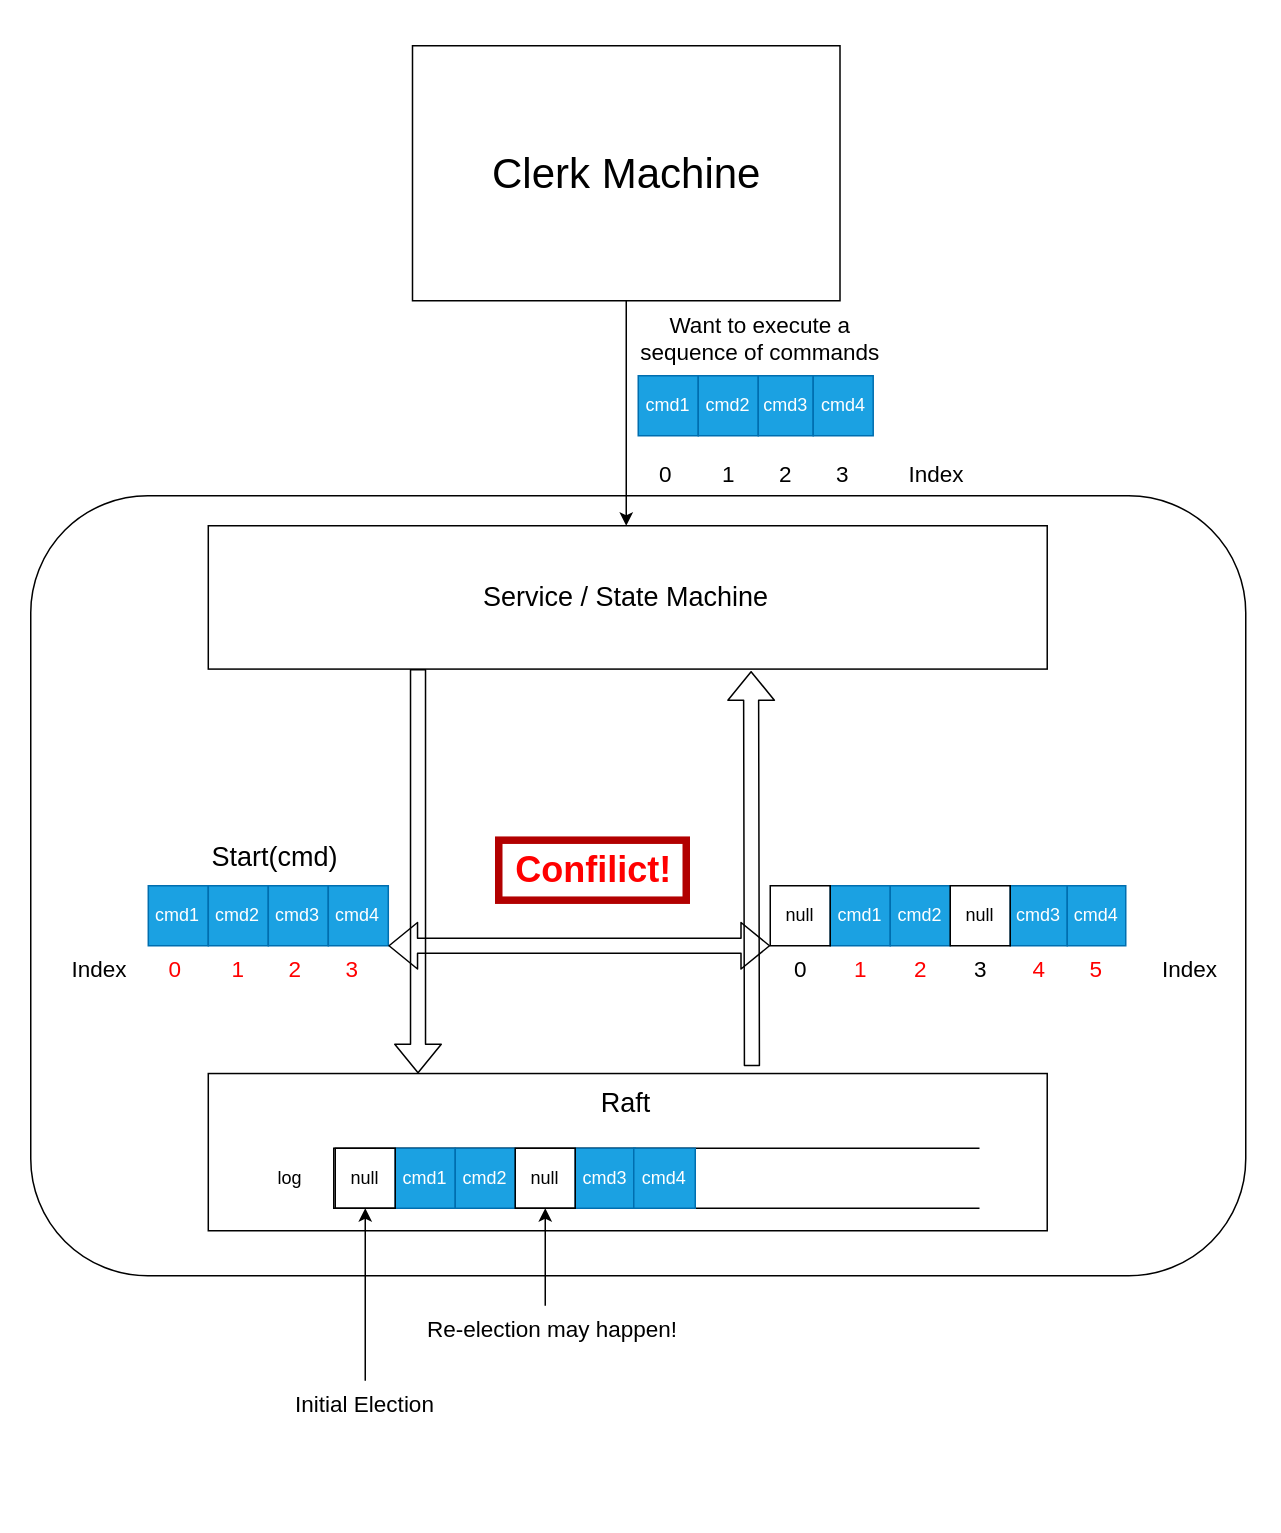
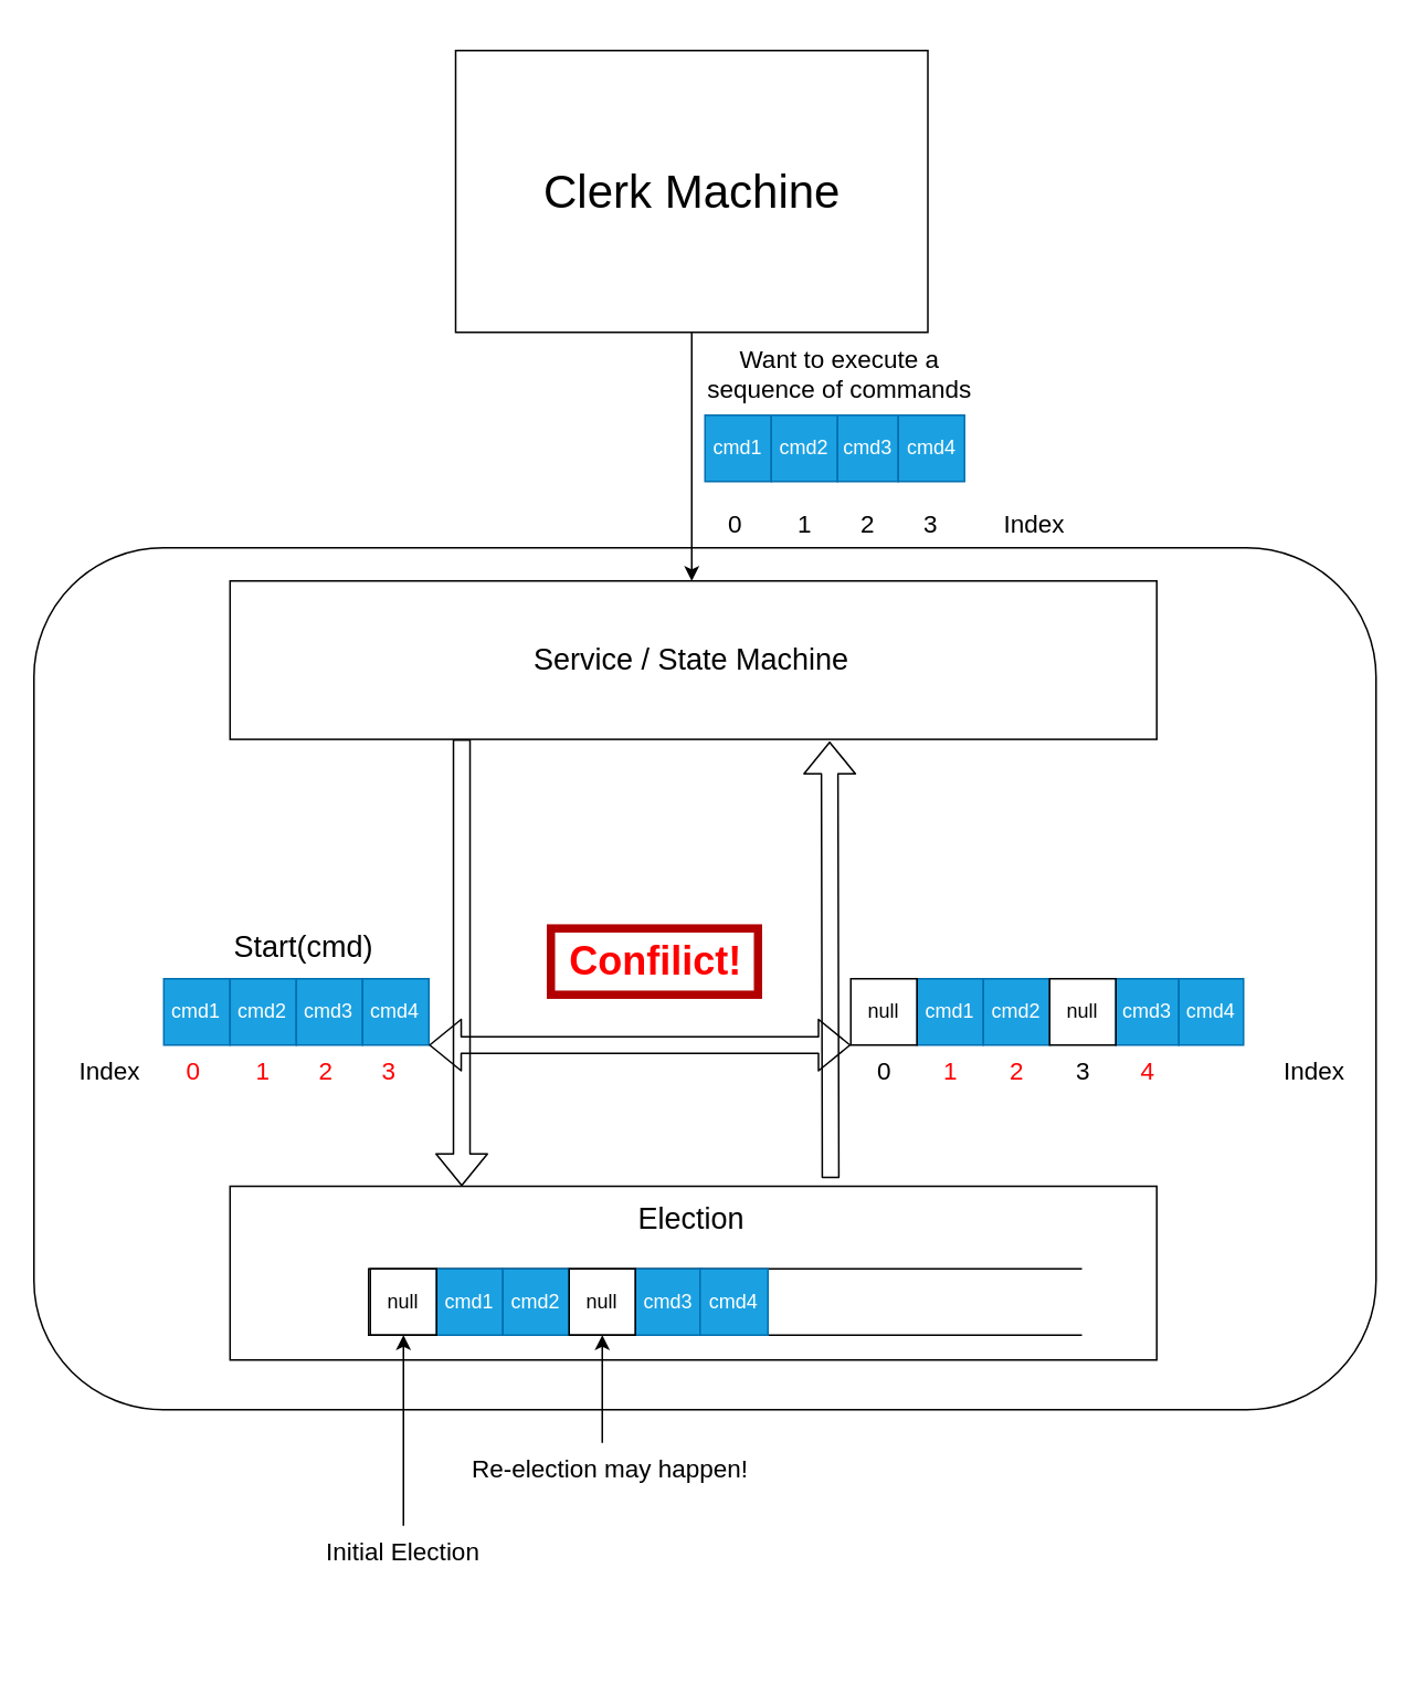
  <mxCell id="0" />
  <mxCell id="1" parent="0" />
  <mxCell id="2" value="" style="group;fontSize=16;" parent="1" vertex="1" connectable="0"><mxGeometry x="22" y="20" width="810" height="785" as="geometry" /></mxCell>
  <mxCell id="3" value="" style="rounded=1;whiteSpace=wrap;html=1;fontSize=18;fillColor=none;" parent="2" vertex="1"><mxGeometry x="-2" y="310" width="810" height="520" as="geometry" /></mxCell>
  <mxCell id="4" value="" style="rounded=0;whiteSpace=wrap;html=1;fontSize=18;fillColor=none;" parent="2" vertex="1"><mxGeometry x="116.36" y="330" width="559.29" height="95.56" as="geometry" /></mxCell>
  <mxCell id="5" value="" style="rounded=0;whiteSpace=wrap;html=1;fontSize=18;fillColor=none;" parent="2" vertex="1"><mxGeometry x="116.36" y="695.19" width="559.29" height="104.81" as="geometry" /></mxCell>
  <mxCell id="6" value="" style="shape=flexArrow;endArrow=classic;html=1;fontSize=18;exitX=0.25;exitY=1;exitDx=0;exitDy=0;entryX=0.25;entryY=0;entryDx=0;entryDy=0;" parent="2" source="4" target="5" edge="1"><mxGeometry width="50" height="50" relative="1" as="geometry"><mxPoint x="357.429" y="1041.852" as="sourcePoint" /><mxPoint x="453.857" y="1195.926" as="targetPoint" /><Array as="points" /></mxGeometry></mxCell>
  <mxCell id="7" value="Start(cmd)" style="text;html=1;strokeColor=none;fillColor=none;align=center;verticalAlign=middle;whiteSpace=wrap;rounded=0;fontSize=18;" parent="2" vertex="1"><mxGeometry x="74.217" y="521.852" width="173.571" height="57.778" as="geometry" /></mxCell>
  <mxCell id="8" value="cmd1" style="rounded=0;whiteSpace=wrap;html=1;fontSize=12;fillColor=#1ba1e2;fontColor=#ffffff;strokeColor=#006EAF;" parent="2" vertex="1"><mxGeometry x="76.36" y="570" width="40" height="40" as="geometry" /></mxCell>
  <mxCell id="9" value="cmd2" style="rounded=0;whiteSpace=wrap;html=1;fontSize=12;fillColor=#1ba1e2;fontColor=#ffffff;strokeColor=#006EAF;" parent="2" vertex="1"><mxGeometry x="116.36" y="570" width="40" height="40" as="geometry" /></mxCell>
  <mxCell id="10" value="cmd3" style="rounded=0;whiteSpace=wrap;html=1;fontSize=12;fillColor=#1ba1e2;fontColor=#ffffff;strokeColor=#006EAF;" parent="2" vertex="1"><mxGeometry x="156.36" y="570" width="40" height="40" as="geometry" /></mxCell>
  <mxCell id="11" value="cmd4" style="rounded=0;whiteSpace=wrap;html=1;fontSize=12;fillColor=#1ba1e2;fontColor=#ffffff;strokeColor=#006EAF;" parent="2" vertex="1"><mxGeometry x="196.36" y="570" width="40" height="40" as="geometry" /></mxCell>
  <mxCell id="12" value="&lt;span style=&quot;font-size: 18px&quot;&gt;Service / State Machine&lt;/span&gt;" style="text;html=1;strokeColor=none;fillColor=none;align=center;verticalAlign=middle;whiteSpace=wrap;rounded=0;fontSize=12;" parent="2" vertex="1"><mxGeometry x="280" y="362.78" width="230" height="30" as="geometry" /></mxCell>
- <mxCell id="13" value="&lt;span style=&quot;font-size: 18px&quot;&gt;Raft&lt;/span&gt;" style="text;html=1;strokeColor=none;fillColor=none;align=center;verticalAlign=middle;whiteSpace=wrap;rounded=0;fontSize=12;" parent="2" vertex="1"><mxGeometry x="280" y="700" width="230" height="30" as="geometry" /></mxCell>
+ <mxCell id="13" value="&lt;span style=&quot;font-size: 18px&quot;&gt;Election&lt;/span&gt;" style="text;html=1;strokeColor=none;fillColor=none;align=center;verticalAlign=middle;whiteSpace=wrap;rounded=0;fontSize=12;" parent="2" vertex="1"><mxGeometry x="280" y="700" width="230" height="30" as="geometry" /></mxCell>
  <mxCell id="14" value="" style="shape=partialRectangle;whiteSpace=wrap;html=1;bottom=1;right=1;left=1;top=0;fillColor=none;routingCenterX=-0.5;fontSize=12;rotation=90;" parent="2" vertex="1"><mxGeometry x="395" y="550" width="40" height="430" as="geometry" /></mxCell>
- <mxCell id="15" value="log" style="text;html=1;strokeColor=none;fillColor=none;align=center;verticalAlign=middle;whiteSpace=wrap;rounded=0;fontSize=12;" parent="2" vertex="1"><mxGeometry x="141" y="750" width="60" height="30" as="geometry" /></mxCell>
  <mxCell id="16" value="cmd1" style="rounded=0;whiteSpace=wrap;html=1;fontSize=12;fillColor=#1ba1e2;fontColor=#ffffff;strokeColor=#006EAF;" parent="2" vertex="1"><mxGeometry x="241" y="745" width="40" height="40" as="geometry" /></mxCell>
  <mxCell id="17" value="cmd2" style="rounded=0;whiteSpace=wrap;html=1;fontSize=12;fillColor=#1ba1e2;fontColor=#ffffff;strokeColor=#006EAF;" parent="2" vertex="1"><mxGeometry x="281" y="745" width="40" height="40" as="geometry" /></mxCell>
  <mxCell id="18" value="cmd3" style="rounded=0;whiteSpace=wrap;html=1;fontSize=12;fillColor=#1ba1e2;fontColor=#ffffff;strokeColor=#006EAF;" parent="2" vertex="1"><mxGeometry x="361" y="745" width="40" height="40" as="geometry" /></mxCell>
  <mxCell id="19" value="cmd4" style="rounded=0;whiteSpace=wrap;html=1;fontSize=12;fillColor=#1ba1e2;fontColor=#ffffff;strokeColor=#006EAF;" parent="2" vertex="1"><mxGeometry x="400" y="745" width="41" height="40" as="geometry" /></mxCell>
  <mxCell id="20" value="null" style="rounded=0;whiteSpace=wrap;html=1;fontSize=12;fillColor=none;" parent="2" vertex="1"><mxGeometry x="201" y="745" width="40" height="40" as="geometry" /></mxCell>
  <mxCell id="21" value="" style="shape=flexArrow;endArrow=classic;html=1;fontSize=12;entryX=0.647;entryY=1.013;entryDx=0;entryDy=0;exitX=0.648;exitY=-0.046;exitDx=0;exitDy=0;entryPerimeter=0;exitPerimeter=0;" parent="2" source="5" target="4" edge="1"><mxGeometry width="50" height="50" relative="1" as="geometry"><mxPoint x="381" y="730" as="sourcePoint" /><mxPoint x="431" y="680" as="targetPoint" /><Array as="points" /></mxGeometry></mxCell>
  <mxCell id="22" value="Clerk Machine" style="whiteSpace=wrap;html=1;fontSize=28;fillColor=none;rounded=0;" parent="2" vertex="1"><mxGeometry x="252.5" y="10" width="285" height="170" as="geometry" /></mxCell>
  <mxCell id="23" value="" style="endArrow=classic;html=1;fontSize=28;exitX=0.5;exitY=1;exitDx=0;exitDy=0;" parent="2" source="22" edge="1"><mxGeometry width="50" height="50" relative="1" as="geometry"><mxPoint x="383" y="420" as="sourcePoint" /><mxPoint x="395" y="330" as="targetPoint" /></mxGeometry></mxCell>
  <mxCell id="24" value="cmd1" style="rounded=0;whiteSpace=wrap;html=1;fontSize=12;fillColor=#1ba1e2;fontColor=#ffffff;strokeColor=#006EAF;" parent="2" vertex="1"><mxGeometry x="403" y="230" width="40" height="40" as="geometry" /></mxCell>
  <mxCell id="25" value="cmd2" style="rounded=0;whiteSpace=wrap;html=1;fontSize=12;fillColor=#1ba1e2;fontColor=#ffffff;strokeColor=#006EAF;" parent="2" vertex="1"><mxGeometry x="443" y="230" width="40" height="40" as="geometry" /></mxCell>
  <mxCell id="26" value="cmd3" style="rounded=0;whiteSpace=wrap;html=1;fontSize=12;fillColor=#1ba1e2;fontColor=#ffffff;strokeColor=#006EAF;" parent="2" vertex="1"><mxGeometry x="483" y="230" width="36.64" height="40" as="geometry" /></mxCell>
  <mxCell id="27" value="cmd4" style="rounded=0;whiteSpace=wrap;html=1;fontSize=12;fillColor=#1ba1e2;fontColor=#ffffff;strokeColor=#006EAF;" parent="2" vertex="1"><mxGeometry x="519.64" y="230" width="40" height="40" as="geometry" /></mxCell>
  <mxCell id="28" value="Want to execute a sequence of commands" style="text;html=1;strokeColor=none;fillColor=none;align=center;verticalAlign=middle;whiteSpace=wrap;rounded=0;fontSize=15;" parent="2" vertex="1"><mxGeometry x="401" y="190" width="167" height="30" as="geometry" /></mxCell>
  <mxCell id="29" value="cmd1" style="rounded=0;whiteSpace=wrap;html=1;fontSize=12;fillColor=#1ba1e2;fontColor=#ffffff;strokeColor=#006EAF;" parent="2" vertex="1"><mxGeometry x="531" y="570" width="40" height="40" as="geometry" /></mxCell>
  <mxCell id="30" value="cmd2" style="rounded=0;whiteSpace=wrap;html=1;fontSize=12;fillColor=#1ba1e2;fontColor=#ffffff;strokeColor=#006EAF;" parent="2" vertex="1"><mxGeometry x="571" y="570" width="40" height="40" as="geometry" /></mxCell>
  <mxCell id="31" value="cmd3" style="rounded=0;whiteSpace=wrap;html=1;fontSize=12;fillColor=#1ba1e2;fontColor=#ffffff;strokeColor=#006EAF;" parent="2" vertex="1"><mxGeometry x="651" y="570" width="38" height="40" as="geometry" /></mxCell>
  <mxCell id="32" value="cmd4" style="rounded=0;whiteSpace=wrap;html=1;fontSize=12;fillColor=#1ba1e2;fontColor=#ffffff;strokeColor=#006EAF;" parent="2" vertex="1"><mxGeometry x="689" y="570" width="39" height="40" as="geometry" /></mxCell>
  <mxCell id="33" value="null" style="rounded=0;whiteSpace=wrap;html=1;fontSize=12;fillColor=none;" parent="2" vertex="1"><mxGeometry x="491" y="570" width="40" height="40" as="geometry" /></mxCell>
  <mxCell id="34" value="Index" style="text;html=1;strokeColor=none;fillColor=none;align=center;verticalAlign=middle;whiteSpace=wrap;rounded=0;fontSize=15;" parent="2" vertex="1"><mxGeometry x="572" y="280" width="60" height="30" as="geometry" /></mxCell>
  <mxCell id="35" value="0" style="text;html=1;strokeColor=none;fillColor=none;align=center;verticalAlign=middle;whiteSpace=wrap;rounded=0;fontSize=15;" parent="2" vertex="1"><mxGeometry x="408" y="280" width="27" height="30" as="geometry" /></mxCell>
  <mxCell id="36" value="1" style="text;html=1;strokeColor=none;fillColor=none;align=center;verticalAlign=middle;whiteSpace=wrap;rounded=0;fontSize=15;" parent="2" vertex="1"><mxGeometry x="449.5" y="280" width="27" height="30" as="geometry" /></mxCell>
  <mxCell id="37" value="2" style="text;html=1;strokeColor=none;fillColor=none;align=center;verticalAlign=middle;whiteSpace=wrap;rounded=0;fontSize=15;" parent="2" vertex="1"><mxGeometry x="487.82" y="280" width="27" height="30" as="geometry" /></mxCell>
  <mxCell id="38" value="3" style="text;html=1;strokeColor=none;fillColor=none;align=center;verticalAlign=middle;whiteSpace=wrap;rounded=0;fontSize=15;" parent="2" vertex="1"><mxGeometry x="526.14" y="280" width="27" height="30" as="geometry" /></mxCell>
  <mxCell id="39" value="Index" style="text;html=1;strokeColor=none;fillColor=none;align=center;verticalAlign=middle;whiteSpace=wrap;rounded=0;fontSize=15;" parent="2" vertex="1"><mxGeometry x="14.22" y="610" width="60" height="30" as="geometry" /></mxCell>
  <mxCell id="40" value="0" style="text;html=1;strokeColor=none;fillColor=none;align=center;verticalAlign=middle;whiteSpace=wrap;rounded=0;fontSize=15;fontColor=#FF0000;" parent="2" vertex="1"><mxGeometry x="81" y="610" width="27" height="30" as="geometry" /></mxCell>
  <mxCell id="41" value="1" style="text;html=1;strokeColor=none;fillColor=none;align=center;verticalAlign=middle;whiteSpace=wrap;rounded=0;fontSize=15;fontColor=#FF0000;" parent="2" vertex="1"><mxGeometry x="122.5" y="610" width="27" height="30" as="geometry" /></mxCell>
  <mxCell id="42" value="2" style="text;html=1;strokeColor=none;fillColor=none;align=center;verticalAlign=middle;whiteSpace=wrap;rounded=0;fontSize=15;fontColor=#FF0000;" parent="2" vertex="1"><mxGeometry x="160.82" y="610" width="27" height="30" as="geometry" /></mxCell>
  <mxCell id="43" value="3" style="text;html=1;strokeColor=none;fillColor=none;align=center;verticalAlign=middle;whiteSpace=wrap;rounded=0;fontSize=15;fontColor=#FF0000;" parent="2" vertex="1"><mxGeometry x="199.14" y="610" width="27" height="30" as="geometry" /></mxCell>
  <mxCell id="44" value="Index" style="text;html=1;strokeColor=none;fillColor=none;align=center;verticalAlign=middle;whiteSpace=wrap;rounded=0;fontSize=15;" parent="2" vertex="1"><mxGeometry x="741" y="610" width="60" height="30" as="geometry" /></mxCell>
  <mxCell id="45" value="0" style="text;html=1;strokeColor=none;fillColor=none;align=center;verticalAlign=middle;whiteSpace=wrap;rounded=0;fontSize=15;" parent="2" vertex="1"><mxGeometry x="497.5" y="610" width="27" height="30" as="geometry" /></mxCell>
  <mxCell id="46" value="1" style="text;html=1;strokeColor=none;fillColor=none;align=center;verticalAlign=middle;whiteSpace=wrap;rounded=0;fontSize=15;fontColor=#FF0000;" parent="2" vertex="1"><mxGeometry x="537.5" y="610" width="27" height="30" as="geometry" /></mxCell>
  <mxCell id="47" value="2" style="text;html=1;strokeColor=none;fillColor=none;align=center;verticalAlign=middle;whiteSpace=wrap;rounded=0;fontSize=15;fontColor=#FF0000;" parent="2" vertex="1"><mxGeometry x="577.5" y="610" width="27" height="30" as="geometry" /></mxCell>
  <mxCell id="48" value="4" style="text;html=1;strokeColor=none;fillColor=none;align=center;verticalAlign=middle;whiteSpace=wrap;rounded=0;fontSize=15;fontColor=#FF0000;" parent="2" vertex="1"><mxGeometry x="656.5" y="610" width="27" height="30" as="geometry" /></mxCell>
  <mxCell id="49" value="Confilict!" style="text;strokeColor=#B20000;fillColor=none;html=1;fontSize=24;fontStyle=1;verticalAlign=middle;align=center;fontColor=#FF0000;strokeWidth=5;" parent="2" vertex="1"><mxGeometry x="310" y="539.63" width="125" height="40" as="geometry" /></mxCell>
  <mxCell id="50" value="null" style="rounded=0;whiteSpace=wrap;html=1;fontSize=12;fillColor=none;" parent="2" vertex="1"><mxGeometry x="321" y="745" width="40" height="40" as="geometry" /></mxCell>
  <mxCell id="51" value="null" style="rounded=0;whiteSpace=wrap;html=1;fontSize=12;fillColor=none;" parent="2" vertex="1"><mxGeometry x="611" y="570" width="40" height="40" as="geometry" /></mxCell>
- <mxCell id="52" value="5" style="text;html=1;strokeColor=none;fillColor=none;align=center;verticalAlign=middle;whiteSpace=wrap;rounded=0;fontSize=15;fontColor=#FF0000;" parent="2" vertex="1"><mxGeometry x="695" y="610" width="27" height="30" as="geometry" /></mxCell>
  <mxCell id="53" value="3" style="text;html=1;strokeColor=none;fillColor=none;align=center;verticalAlign=middle;whiteSpace=wrap;rounded=0;fontSize=15;" parent="2" vertex="1"><mxGeometry x="617.5" y="610" width="27" height="30" as="geometry" /></mxCell>
  <mxCell id="54" value="" style="shape=flexArrow;endArrow=classic;startArrow=classic;html=1;fontSize=15;fontColor=#FF0000;entryX=0;entryY=1;entryDx=0;entryDy=0;exitX=1;exitY=1;exitDx=0;exitDy=0;" parent="2" source="11" target="33" edge="1"><mxGeometry width="100" height="100" relative="1" as="geometry"><mxPoint x="371" y="500" as="sourcePoint" /><mxPoint x="471" y="400" as="targetPoint" /></mxGeometry></mxCell>
  <mxCell id="55" value="" style="endArrow=classic;html=1;fontSize=15;fontColor=#FF0000;entryX=0.5;entryY=1;entryDx=0;entryDy=0;" parent="1" target="50" edge="1"><mxGeometry width="50" height="50" relative="1" as="geometry"><mxPoint x="363" y="870" as="sourcePoint" /><mxPoint x="463" y="440" as="targetPoint" /></mxGeometry></mxCell>
  <mxCell id="56" value="&lt;font&gt;Re-election may happen!&lt;/font&gt;" style="text;html=1;strokeColor=none;fillColor=none;align=center;verticalAlign=middle;whiteSpace=wrap;rounded=0;fontSize=15;fontColor=#000000;" parent="1" vertex="1"><mxGeometry x="273" y="870" width="190" height="30" as="geometry" /></mxCell>
  <mxCell id="57" value="" style="endArrow=classic;html=1;fontSize=15;fontColor=#FF0000;entryX=0.5;entryY=1;entryDx=0;entryDy=0;" parent="1" source="58" target="20" edge="1"><mxGeometry width="50" height="50" relative="1" as="geometry"><mxPoint x="253" y="935" as="sourcePoint" /><mxPoint x="253" y="870" as="targetPoint" /></mxGeometry></mxCell>
  <mxCell id="58" value="&lt;font&gt;Initial Election&lt;/font&gt;" style="text;html=1;strokeColor=none;fillColor=none;align=center;verticalAlign=middle;whiteSpace=wrap;rounded=0;fontSize=15;fontColor=#000000;" parent="1" vertex="1"><mxGeometry x="148" y="920" width="190" height="30" as="geometry" /></mxCell>
